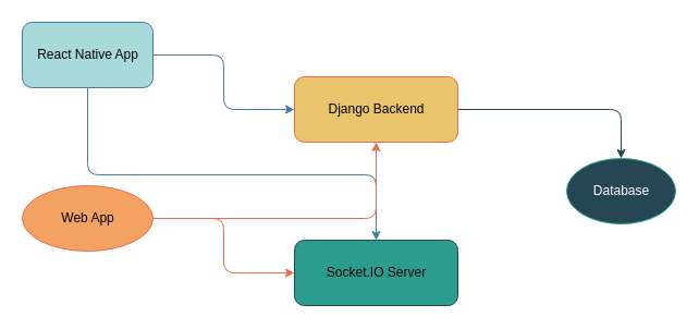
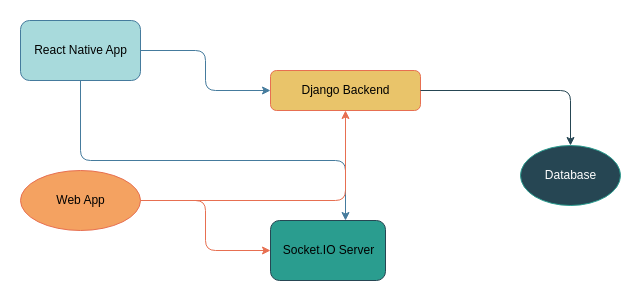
  <mxCell id="0" />
  <mxCell id="1" parent="0" />
  <mxCell id="2" value="React Native App" style="rounded=1;fillColor=#A8DADC;strokeColor=#457B9D;html=1;" parent="1" vertex="1"><mxGeometry x="20" y="20" width="120" height="60" as="geometry" /></mxCell>
  <mxCell id="3" value="Web App" style="ellipse;fillColor=#F4A261;strokeColor=#E76F51;html=1;" parent="1" vertex="1"><mxGeometry x="20" y="170" width="120" height="60" as="geometry" /></mxCell>
- <mxCell id="4" value="Django Backend" style="rounded=1;fillColor=#E9C46A;strokeColor=#E76F51;html=1;" parent="1" vertex="1"><mxGeometry x="270" y="70" width="150" height="60" as="geometry" /></mxCell>
- <mxCell id="5" value="Socket.IO Server" style="rounded=1;fillColor=#2A9D8F;strokeColor=#264653;html=1;" parent="1" vertex="1"><mxGeometry x="270" y="220" width="150" height="60" as="geometry" /></mxCell>
+ <mxCell id="4" value="Django Backend" style="rounded=1;fillColor=#E9C46A;strokeColor=#E76F51;html=1;" parent="1" vertex="1"><mxGeometry x="270" y="70" width="150" height="40" as="geometry" /></mxCell>
+ <mxCell id="5" value="Socket.IO Server" style="rounded=1;fillColor=#2A9D8F;strokeColor=#264653;html=1;" parent="1" vertex="1"><mxGeometry x="270" y="220" width="115" height="60" as="geometry" /></mxCell>
  <mxCell id="6" value="Database" style="ellipse;fillColor=#264653;strokeColor=#2A9D8F;fontColor=#FFFFFF;html=1;" parent="1" vertex="1"><mxGeometry x="520" y="145" width="100" height="60" as="geometry" /></mxCell>
  <mxCell id="7" style="edgeStyle=orthogonalEdgeStyle;strokeColor=#457B9D;" parent="1" source="2" target="4" edge="1"><mxGeometry relative="1" as="geometry" /></mxCell>
  <mxCell id="8" style="edgeStyle=orthogonalEdgeStyle;strokeColor=#457B9D;" parent="1" source="2" target="5" edge="1"><mxGeometry relative="1" as="geometry"><Array as="points"><mxPoint x="80" y="160" /><mxPoint x="345" y="160" /></Array></mxGeometry></mxCell>
  <mxCell id="9" style="edgeStyle=orthogonalEdgeStyle;strokeColor=#E76F51;" parent="1" source="3" target="4" edge="1"><mxGeometry relative="1" as="geometry" /></mxCell>
  <mxCell id="10" style="edgeStyle=orthogonalEdgeStyle;strokeColor=#E76F51;" parent="1" source="3" target="5" edge="1"><mxGeometry relative="1" as="geometry" /></mxCell>
  <mxCell id="11" style="edgeStyle=orthogonalEdgeStyle;strokeColor=#264653;" parent="1" source="4" target="6" edge="1"><mxGeometry relative="1" as="geometry" /></mxCell>
